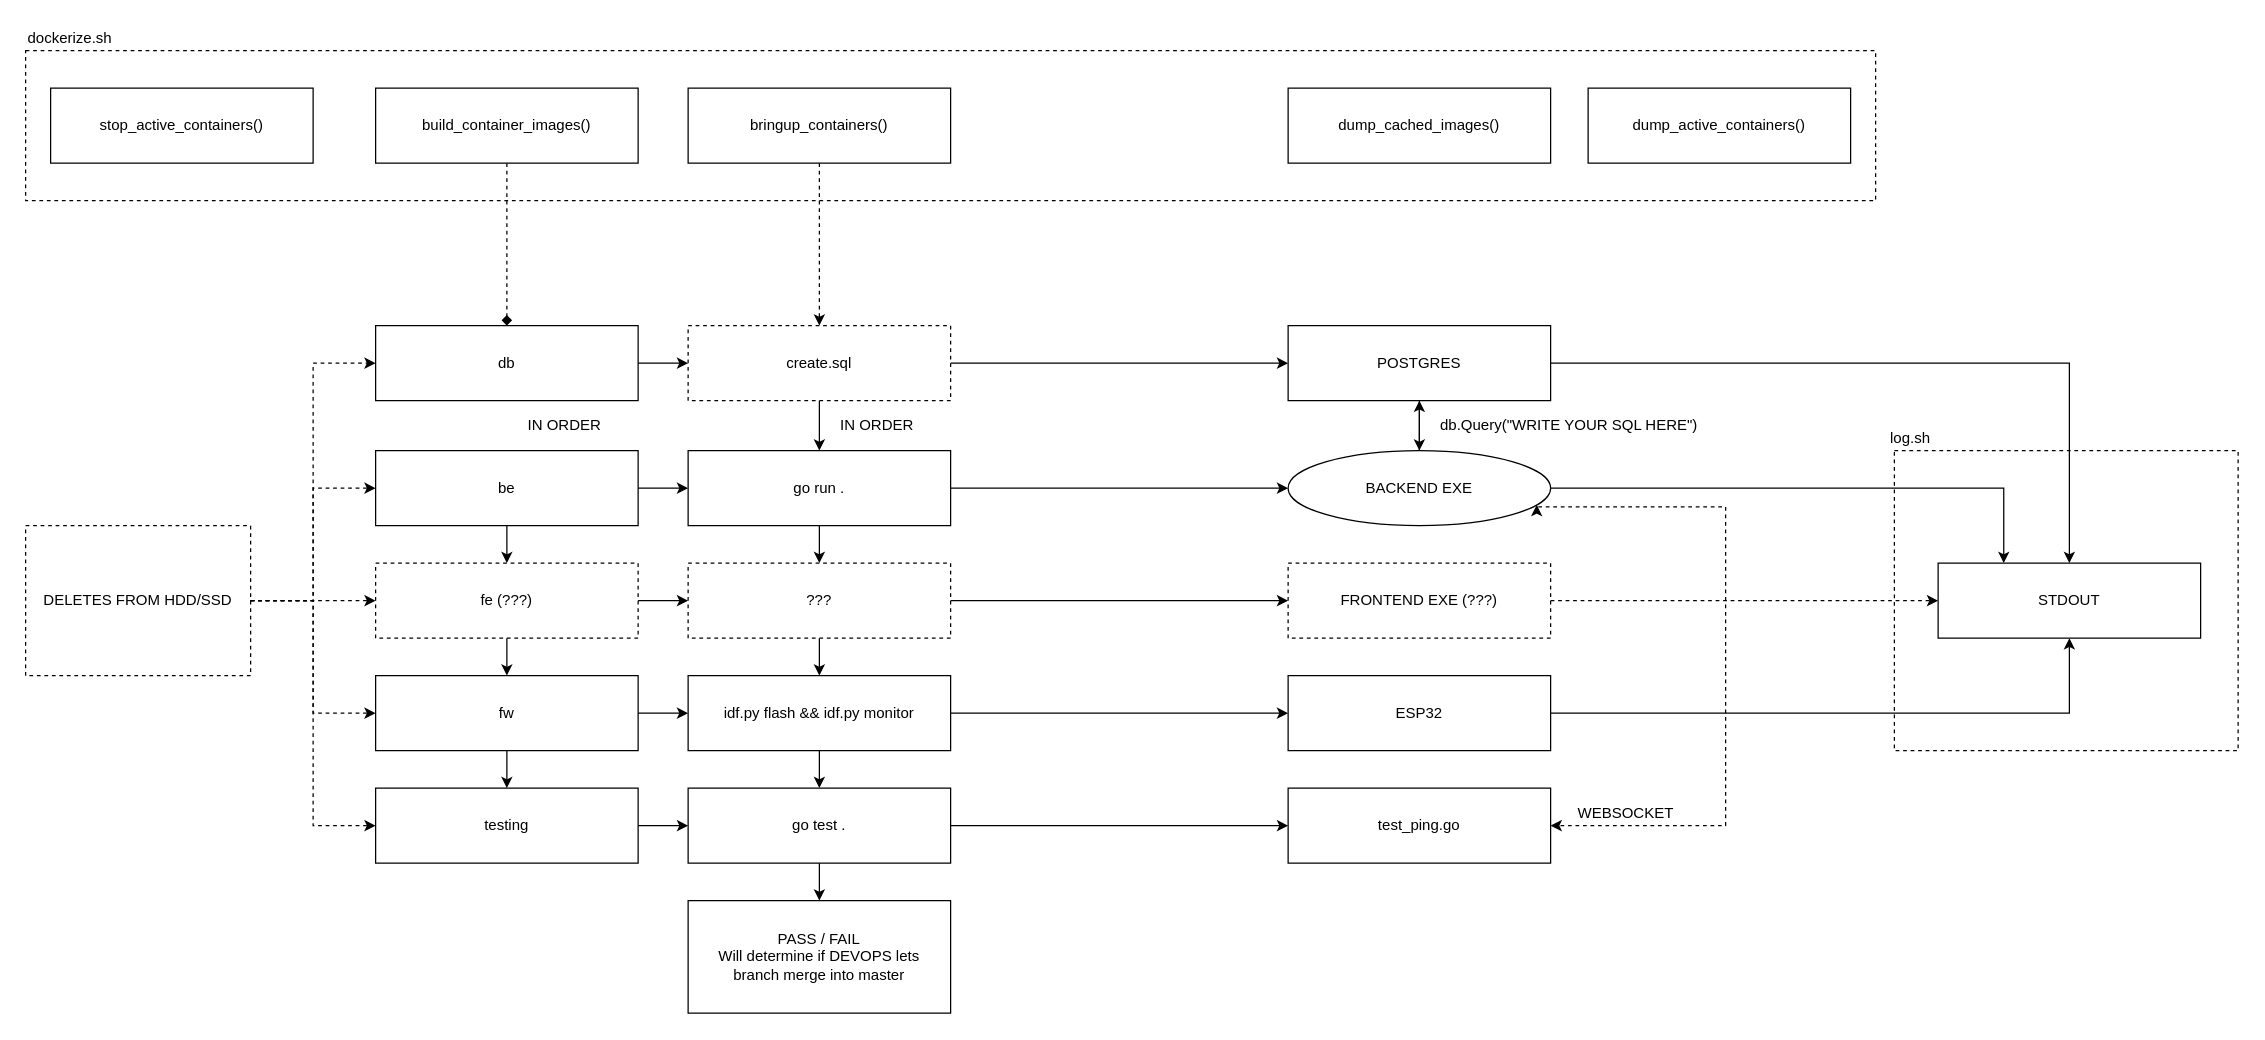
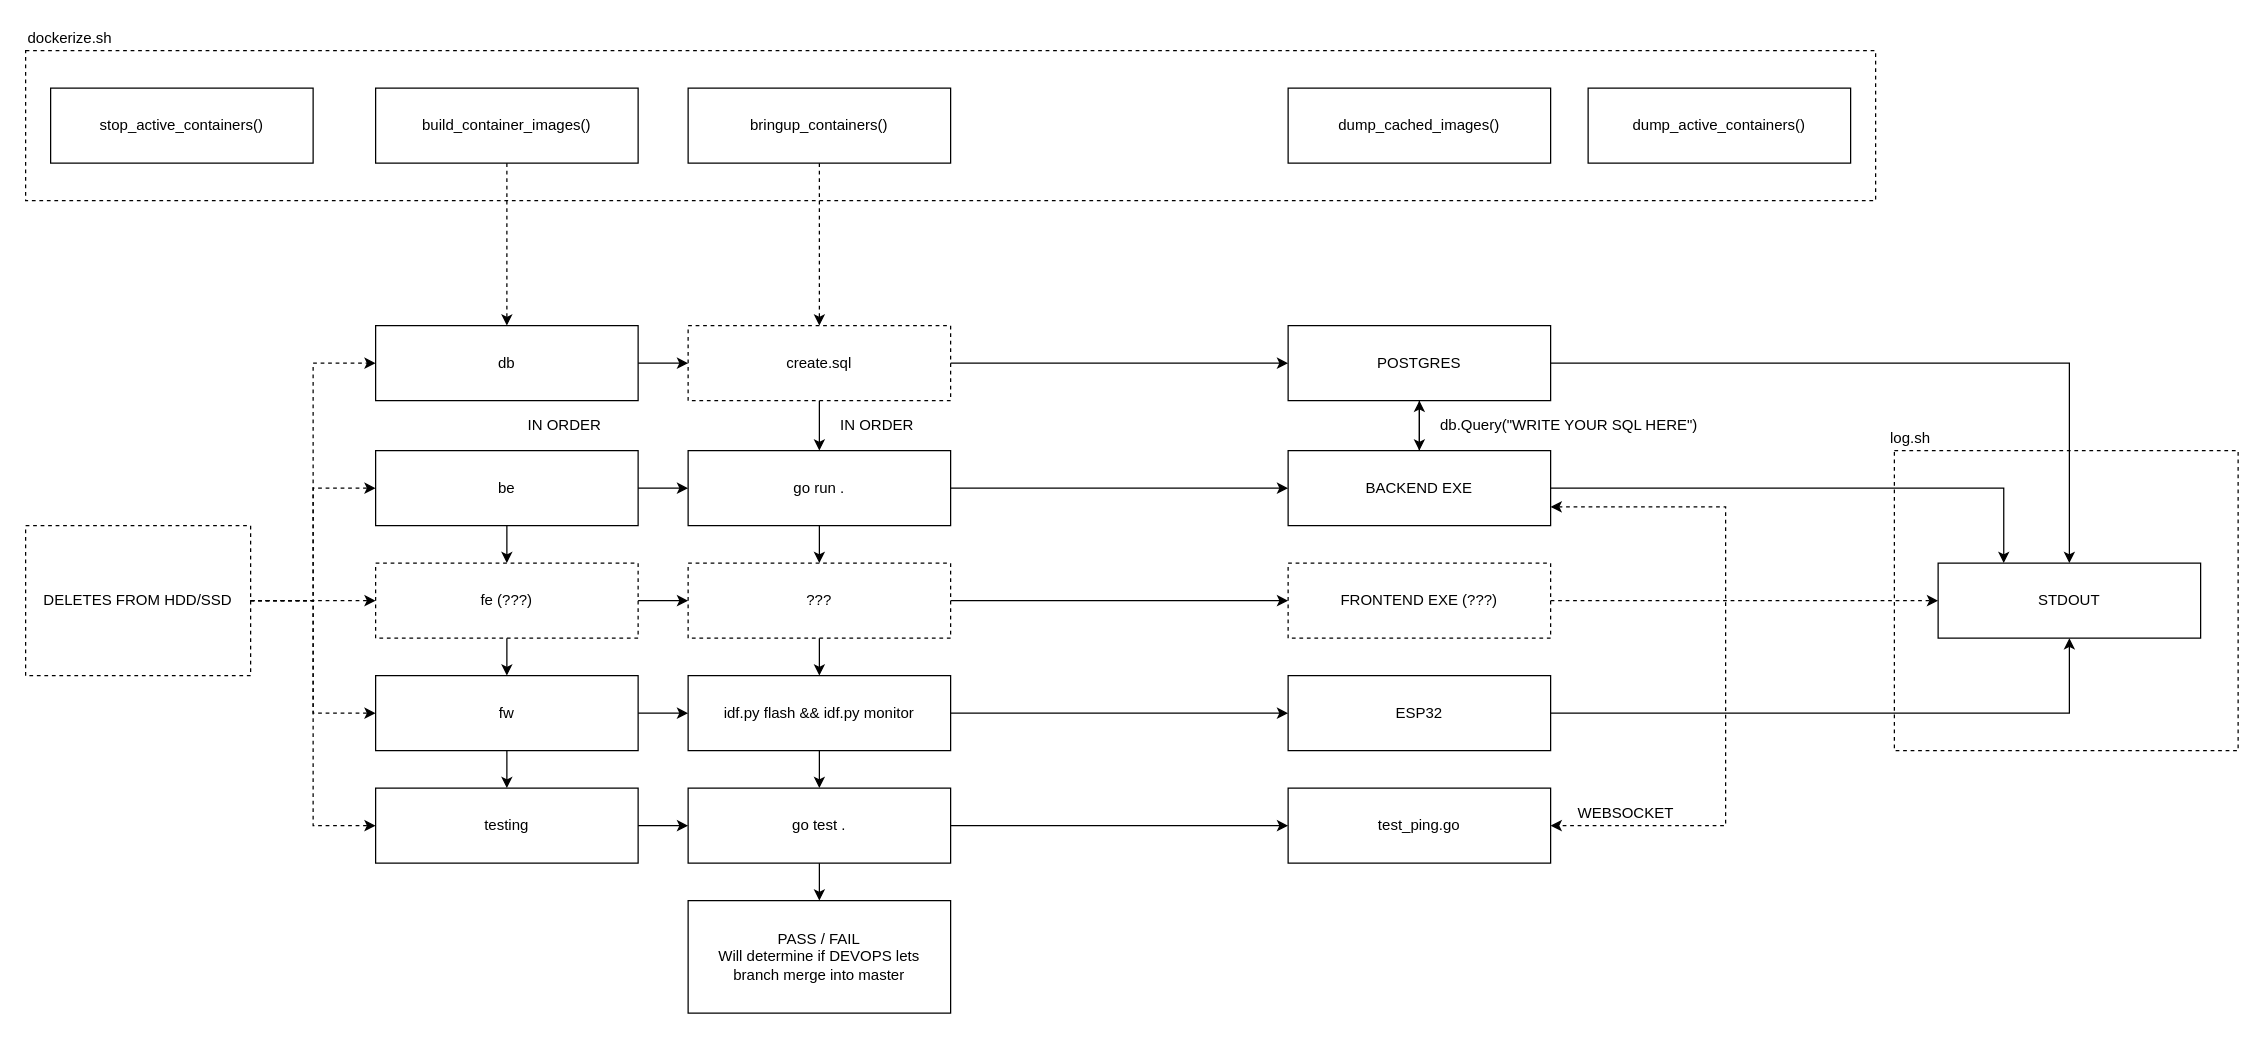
  <mxCell id="0" />
  <mxCell id="1" parent="0" />
  <mxCell id="2" value="" style="rounded=0;whiteSpace=wrap;html=1;fillColor=none;gradientColor=none;align=left;dashed=1;" vertex="1" parent="1"><mxGeometry x="1515" y="360" width="275" height="240" as="geometry" /></mxCell>
  <mxCell id="3" value="stop_active_containers()" style="rounded=0;whiteSpace=wrap;html=1;fillColor=none;gradientColor=none;" vertex="1" parent="1"><mxGeometry x="40" y="70" width="210" height="60" as="geometry" /></mxCell>
- <mxCell id="4" style="edgeStyle=orthogonalEdgeStyle;rounded=0;orthogonalLoop=1;jettySize=auto;html=1;exitX=0.5;exitY=1;exitDx=0;exitDy=0;dashed=1;endArrow=diamond;" edge="1" parent="1" source="5" target="14"><mxGeometry relative="1" as="geometry" /></mxCell>
+ <mxCell id="4" style="edgeStyle=orthogonalEdgeStyle;rounded=0;orthogonalLoop=1;jettySize=auto;html=1;exitX=0.5;exitY=1;exitDx=0;exitDy=0;dashed=1;" edge="1" parent="1" source="5" target="14"><mxGeometry relative="1" as="geometry" /></mxCell>
  <mxCell id="5" value="build_container_images()" style="rounded=0;whiteSpace=wrap;html=1;fillColor=none;gradientColor=none;" vertex="1" parent="1"><mxGeometry x="300" y="70" width="210" height="60" as="geometry" /></mxCell>
  <mxCell id="6" style="edgeStyle=orthogonalEdgeStyle;rounded=0;orthogonalLoop=1;jettySize=auto;html=1;exitX=0.5;exitY=1;exitDx=0;exitDy=0;entryX=0.5;entryY=0;entryDx=0;entryDy=0;dashed=1;" edge="1" parent="1" source="7" target="12"><mxGeometry relative="1" as="geometry" /></mxCell>
  <mxCell id="7" value="bringup_containers()" style="rounded=0;whiteSpace=wrap;html=1;fillColor=none;gradientColor=none;" vertex="1" parent="1"><mxGeometry x="550" y="70" width="210" height="60" as="geometry" /></mxCell>
  <mxCell id="8" value="dump_cached_images()" style="rounded=0;whiteSpace=wrap;html=1;fillColor=none;gradientColor=none;" vertex="1" parent="1"><mxGeometry x="1030" y="70" width="210" height="60" as="geometry" /></mxCell>
  <mxCell id="9" value="dump_active_containers()" style="rounded=0;whiteSpace=wrap;html=1;fillColor=none;gradientColor=none;" vertex="1" parent="1"><mxGeometry x="1270" y="70" width="210" height="60" as="geometry" /></mxCell>
  <mxCell id="10" style="edgeStyle=orthogonalEdgeStyle;rounded=0;orthogonalLoop=1;jettySize=auto;html=1;exitX=1;exitY=0.5;exitDx=0;exitDy=0;" edge="1" parent="1" source="12" target="34"><mxGeometry relative="1" as="geometry"><Array as="points"><mxPoint x="980" y="290" /><mxPoint x="980" y="290" /></Array></mxGeometry></mxCell>
  <mxCell id="11" style="edgeStyle=orthogonalEdgeStyle;rounded=0;orthogonalLoop=1;jettySize=auto;html=1;exitX=0.5;exitY=1;exitDx=0;exitDy=0;entryX=0.5;entryY=0;entryDx=0;entryDy=0;" edge="1" parent="1" source="12" target="25"><mxGeometry relative="1" as="geometry" /></mxCell>
  <mxCell id="12" value="create.sql" style="rounded=0;whiteSpace=wrap;html=1;fillColor=none;gradientColor=none;dashed=1;" vertex="1" parent="1"><mxGeometry x="550" y="260" width="210" height="60" as="geometry" /></mxCell>
  <mxCell id="13" style="edgeStyle=orthogonalEdgeStyle;rounded=0;orthogonalLoop=1;jettySize=auto;html=1;exitX=1;exitY=0.5;exitDx=0;exitDy=0;" edge="1" parent="1" source="14" target="12"><mxGeometry relative="1" as="geometry" /></mxCell>
  <mxCell id="14" value="db" style="rounded=0;whiteSpace=wrap;html=1;fillColor=none;gradientColor=none;" vertex="1" parent="1"><mxGeometry x="300" y="260" width="210" height="60" as="geometry" /></mxCell>
  <mxCell id="15" style="edgeStyle=orthogonalEdgeStyle;rounded=0;orthogonalLoop=1;jettySize=auto;html=1;exitX=1;exitY=0.5;exitDx=0;exitDy=0;" edge="1" parent="1" source="17" target="25"><mxGeometry relative="1" as="geometry" /></mxCell>
  <mxCell id="16" style="edgeStyle=orthogonalEdgeStyle;rounded=0;orthogonalLoop=1;jettySize=auto;html=1;exitX=0.5;exitY=1;exitDx=0;exitDy=0;" edge="1" parent="1" source="17" target="49"><mxGeometry relative="1" as="geometry" /></mxCell>
  <mxCell id="17" value="be" style="rounded=0;whiteSpace=wrap;html=1;fillColor=none;gradientColor=none;" vertex="1" parent="1"><mxGeometry x="300" y="360" width="210" height="60" as="geometry" /></mxCell>
  <mxCell id="18" style="edgeStyle=orthogonalEdgeStyle;rounded=0;orthogonalLoop=1;jettySize=auto;html=1;exitX=1;exitY=0.5;exitDx=0;exitDy=0;" edge="1" parent="1" source="20" target="28"><mxGeometry relative="1" as="geometry" /></mxCell>
  <mxCell id="19" style="edgeStyle=orthogonalEdgeStyle;rounded=0;orthogonalLoop=1;jettySize=auto;html=1;exitX=0.5;exitY=1;exitDx=0;exitDy=0;entryX=0.5;entryY=0;entryDx=0;entryDy=0;" edge="1" parent="1" source="20" target="22"><mxGeometry relative="1" as="geometry" /></mxCell>
  <mxCell id="20" value="fw" style="rounded=0;whiteSpace=wrap;html=1;fillColor=none;gradientColor=none;" vertex="1" parent="1"><mxGeometry x="300" y="540" width="210" height="60" as="geometry" /></mxCell>
  <mxCell id="21" style="edgeStyle=orthogonalEdgeStyle;rounded=0;orthogonalLoop=1;jettySize=auto;html=1;exitX=1;exitY=0.5;exitDx=0;exitDy=0;" edge="1" parent="1" source="22" target="31"><mxGeometry relative="1" as="geometry" /></mxCell>
  <mxCell id="22" value="testing" style="rounded=0;whiteSpace=wrap;html=1;fillColor=none;gradientColor=none;" vertex="1" parent="1"><mxGeometry x="300" y="630" width="210" height="60" as="geometry" /></mxCell>
  <mxCell id="23" style="edgeStyle=orthogonalEdgeStyle;rounded=0;orthogonalLoop=1;jettySize=auto;html=1;exitX=1;exitY=0.5;exitDx=0;exitDy=0;entryX=0;entryY=0.5;entryDx=0;entryDy=0;" edge="1" parent="1" source="25" target="38"><mxGeometry relative="1" as="geometry"><Array as="points"><mxPoint x="980" y="390" /><mxPoint x="980" y="390" /></Array></mxGeometry></mxCell>
  <mxCell id="24" style="edgeStyle=orthogonalEdgeStyle;rounded=0;orthogonalLoop=1;jettySize=auto;html=1;exitX=0.5;exitY=1;exitDx=0;exitDy=0;" edge="1" parent="1" source="25" target="52"><mxGeometry relative="1" as="geometry" /></mxCell>
  <mxCell id="25" value="go run ." style="rounded=0;whiteSpace=wrap;html=1;fillColor=none;gradientColor=none;" vertex="1" parent="1"><mxGeometry x="550" y="360" width="210" height="60" as="geometry" /></mxCell>
  <mxCell id="26" style="edgeStyle=orthogonalEdgeStyle;rounded=0;orthogonalLoop=1;jettySize=auto;html=1;exitX=1;exitY=0.5;exitDx=0;exitDy=0;" edge="1" parent="1" source="28"><mxGeometry relative="1" as="geometry"><mxPoint x="1030" y="570" as="targetPoint" /></mxGeometry></mxCell>
  <mxCell id="27" style="edgeStyle=orthogonalEdgeStyle;rounded=0;orthogonalLoop=1;jettySize=auto;html=1;exitX=0.5;exitY=1;exitDx=0;exitDy=0;" edge="1" parent="1" source="28" target="31"><mxGeometry relative="1" as="geometry" /></mxCell>
  <mxCell id="28" value="idf.py flash &amp;amp;&amp;amp; idf.py monitor" style="rounded=0;whiteSpace=wrap;html=1;fillColor=none;gradientColor=none;" vertex="1" parent="1"><mxGeometry x="550" y="540" width="210" height="60" as="geometry" /></mxCell>
  <mxCell id="29" style="edgeStyle=orthogonalEdgeStyle;rounded=0;orthogonalLoop=1;jettySize=auto;html=1;exitX=0.5;exitY=1;exitDx=0;exitDy=0;" edge="1" parent="1" source="31" target="42"><mxGeometry relative="1" as="geometry" /></mxCell>
  <mxCell id="30" style="edgeStyle=orthogonalEdgeStyle;rounded=0;orthogonalLoop=1;jettySize=auto;html=1;exitX=1;exitY=0.5;exitDx=0;exitDy=0;" edge="1" parent="1" source="31" target="55"><mxGeometry relative="1" as="geometry" /></mxCell>
  <mxCell id="31" value="go test ." style="rounded=0;whiteSpace=wrap;html=1;fillColor=none;gradientColor=none;" vertex="1" parent="1"><mxGeometry x="550" y="630" width="210" height="60" as="geometry" /></mxCell>
  <mxCell id="32" style="edgeStyle=orthogonalEdgeStyle;rounded=0;orthogonalLoop=1;jettySize=auto;html=1;exitX=0.5;exitY=1;exitDx=0;exitDy=0;" edge="1" parent="1" source="34" target="38"><mxGeometry relative="1" as="geometry" /></mxCell>
  <mxCell id="33" style="edgeStyle=orthogonalEdgeStyle;rounded=0;orthogonalLoop=1;jettySize=auto;html=1;exitX=1;exitY=0.5;exitDx=0;exitDy=0;entryX=0.5;entryY=0;entryDx=0;entryDy=0;" edge="1" parent="1" source="34" target="57"><mxGeometry relative="1" as="geometry" /></mxCell>
  <mxCell id="34" value="POSTGRES" style="rounded=0;whiteSpace=wrap;html=1;fillColor=none;gradientColor=none;" vertex="1" parent="1"><mxGeometry x="1030" y="260" width="210" height="60" as="geometry" /></mxCell>
  <mxCell id="35" style="edgeStyle=orthogonalEdgeStyle;rounded=0;orthogonalLoop=1;jettySize=auto;html=1;exitX=0.5;exitY=0;exitDx=0;exitDy=0;" edge="1" parent="1" source="38" target="34"><mxGeometry relative="1" as="geometry" /></mxCell>
  <mxCell id="36" style="edgeStyle=orthogonalEdgeStyle;rounded=0;orthogonalLoop=1;jettySize=auto;html=1;exitX=1;exitY=0.5;exitDx=0;exitDy=0;entryX=0.25;entryY=0;entryDx=0;entryDy=0;" edge="1" parent="1" source="38" target="57"><mxGeometry relative="1" as="geometry" /></mxCell>
  <mxCell id="37" style="edgeStyle=orthogonalEdgeStyle;rounded=0;orthogonalLoop=1;jettySize=auto;html=1;exitX=1;exitY=0.75;exitDx=0;exitDy=0;entryX=1;entryY=0.5;entryDx=0;entryDy=0;dashed=1;startArrow=classic;startFill=1;" edge="1" parent="1" source="38" target="55"><mxGeometry relative="1" as="geometry"><Array as="points"><mxPoint x="1380" y="405" /><mxPoint x="1380" y="660" /></Array></mxGeometry></mxCell>
- <mxCell id="38" value="BACKEND EXE" style="ellipse;whiteSpace=wrap;html=1;fillColor=none;gradientColor=none;" vertex="1" parent="1"><mxGeometry x="1030" y="360" width="210" height="60" as="geometry" /></mxCell>
+ <mxCell id="38" value="BACKEND EXE" style="rounded=0;whiteSpace=wrap;html=1;fillColor=none;gradientColor=none;" vertex="1" parent="1"><mxGeometry x="1030" y="360" width="210" height="60" as="geometry" /></mxCell>
  <mxCell id="39" value="db.Query(&quot;WRITE YOUR SQL HERE&quot;)" style="text;html=1;align=left;verticalAlign=middle;resizable=0;points=[];autosize=1;labelPosition=center;verticalLabelPosition=middle;" vertex="1" parent="1"><mxGeometry x="1150" y="330" width="220" height="20" as="geometry" /></mxCell>
  <mxCell id="40" style="edgeStyle=orthogonalEdgeStyle;rounded=0;orthogonalLoop=1;jettySize=auto;html=1;exitX=1;exitY=0.5;exitDx=0;exitDy=0;entryX=0.5;entryY=1;entryDx=0;entryDy=0;" edge="1" parent="1" source="41" target="57"><mxGeometry relative="1" as="geometry" /></mxCell>
  <mxCell id="41" value="ESP32" style="rounded=0;whiteSpace=wrap;html=1;fillColor=none;gradientColor=none;" vertex="1" parent="1"><mxGeometry x="1030" y="540" width="210" height="60" as="geometry" /></mxCell>
  <mxCell id="42" value="PASS / FAIL&lt;br&gt;Will determine if DEVOPS lets&lt;br&gt;branch merge into master" style="rounded=0;whiteSpace=wrap;html=1;fillColor=none;gradientColor=none;" vertex="1" parent="1"><mxGeometry x="550" y="720" width="210" height="90" as="geometry" /></mxCell>
  <mxCell id="43" value="" style="rounded=0;whiteSpace=wrap;html=1;fillColor=none;gradientColor=none;align=left;dashed=1;" vertex="1" parent="1"><mxGeometry x="20" y="40" width="1480" height="120" as="geometry" /></mxCell>
  <mxCell id="44" value="dockerize.sh" style="text;html=1;align=left;verticalAlign=middle;resizable=0;points=[];autosize=1;" vertex="1" parent="1"><mxGeometry x="20" y="20" width="80" height="20" as="geometry" /></mxCell>
  <mxCell id="45" style="edgeStyle=orthogonalEdgeStyle;rounded=0;orthogonalLoop=1;jettySize=auto;html=1;exitX=1;exitY=0.5;exitDx=0;exitDy=0;dashed=1;" edge="1" parent="1" source="46" target="57"><mxGeometry relative="1" as="geometry" /></mxCell>
  <mxCell id="46" value="FRONTEND EXE (???)" style="rounded=0;whiteSpace=wrap;html=1;fillColor=none;gradientColor=none;dashed=1;" vertex="1" parent="1"><mxGeometry x="1030" y="450" width="210" height="60" as="geometry" /></mxCell>
  <mxCell id="47" style="edgeStyle=orthogonalEdgeStyle;rounded=0;orthogonalLoop=1;jettySize=auto;html=1;exitX=1;exitY=0.5;exitDx=0;exitDy=0;" edge="1" parent="1" source="49" target="52"><mxGeometry relative="1" as="geometry" /></mxCell>
  <mxCell id="48" style="edgeStyle=orthogonalEdgeStyle;rounded=0;orthogonalLoop=1;jettySize=auto;html=1;exitX=0.5;exitY=1;exitDx=0;exitDy=0;" edge="1" parent="1" source="49" target="20"><mxGeometry relative="1" as="geometry" /></mxCell>
  <mxCell id="49" value="fe (???)" style="rounded=0;whiteSpace=wrap;html=1;fillColor=none;gradientColor=none;dashed=1;" vertex="1" parent="1"><mxGeometry x="300" y="450" width="210" height="60" as="geometry" /></mxCell>
  <mxCell id="50" style="edgeStyle=orthogonalEdgeStyle;rounded=0;orthogonalLoop=1;jettySize=auto;html=1;exitX=1;exitY=0.5;exitDx=0;exitDy=0;entryX=0;entryY=0.5;entryDx=0;entryDy=0;" edge="1" parent="1" source="52" target="46"><mxGeometry relative="1" as="geometry" /></mxCell>
  <mxCell id="51" style="edgeStyle=orthogonalEdgeStyle;rounded=0;orthogonalLoop=1;jettySize=auto;html=1;exitX=0.5;exitY=1;exitDx=0;exitDy=0;" edge="1" parent="1" source="52" target="28"><mxGeometry relative="1" as="geometry" /></mxCell>
  <mxCell id="52" value="???" style="rounded=0;whiteSpace=wrap;html=1;fillColor=none;gradientColor=none;dashed=1;" vertex="1" parent="1"><mxGeometry x="550" y="450" width="210" height="60" as="geometry" /></mxCell>
  <mxCell id="53" value="IN ORDER" style="text;html=1;align=left;verticalAlign=middle;resizable=0;points=[];autosize=1;labelPosition=center;verticalLabelPosition=middle;" vertex="1" parent="1"><mxGeometry x="670" y="330" width="70" height="20" as="geometry" /></mxCell>
  <mxCell id="54" value="IN ORDER" style="text;html=1;align=left;verticalAlign=middle;resizable=0;points=[];autosize=1;labelPosition=center;verticalLabelPosition=middle;" vertex="1" parent="1"><mxGeometry x="420" y="330" width="70" height="20" as="geometry" /></mxCell>
  <mxCell id="55" value="test_ping.go" style="rounded=0;whiteSpace=wrap;html=1;fillColor=none;gradientColor=none;" vertex="1" parent="1"><mxGeometry x="1030" y="630" width="210" height="60" as="geometry" /></mxCell>
  <mxCell id="56" value="WEBSOCKET" style="text;html=1;align=left;verticalAlign=middle;resizable=0;points=[];autosize=1;labelPosition=center;verticalLabelPosition=middle;" vertex="1" parent="1"><mxGeometry x="1260" y="640" width="90" height="20" as="geometry" /></mxCell>
  <mxCell id="57" value="STDOUT" style="rounded=0;whiteSpace=wrap;html=1;fillColor=none;gradientColor=none;" vertex="1" parent="1"><mxGeometry x="1550" y="450" width="210" height="60" as="geometry" /></mxCell>
  <mxCell id="58" value="log.sh" style="text;html=1;align=left;verticalAlign=middle;resizable=0;points=[];autosize=1;" vertex="1" parent="1"><mxGeometry x="1510" y="340" width="50" height="20" as="geometry" /></mxCell>
  <mxCell id="59" style="edgeStyle=orthogonalEdgeStyle;rounded=0;orthogonalLoop=1;jettySize=auto;html=1;exitX=1;exitY=0.5;exitDx=0;exitDy=0;entryX=0;entryY=0.5;entryDx=0;entryDy=0;dashed=1;" edge="1" parent="1" source="64" target="14"><mxGeometry relative="1" as="geometry" /></mxCell>
  <mxCell id="60" style="edgeStyle=orthogonalEdgeStyle;rounded=0;orthogonalLoop=1;jettySize=auto;html=1;exitX=1;exitY=0.5;exitDx=0;exitDy=0;entryX=0;entryY=0.5;entryDx=0;entryDy=0;dashed=1;" edge="1" parent="1" source="64" target="17"><mxGeometry relative="1" as="geometry" /></mxCell>
  <mxCell id="61" style="edgeStyle=orthogonalEdgeStyle;rounded=0;orthogonalLoop=1;jettySize=auto;html=1;exitX=1;exitY=0.5;exitDx=0;exitDy=0;dashed=1;" edge="1" parent="1" source="64" target="49"><mxGeometry relative="1" as="geometry" /></mxCell>
  <mxCell id="62" style="edgeStyle=orthogonalEdgeStyle;rounded=0;orthogonalLoop=1;jettySize=auto;html=1;exitX=1;exitY=0.5;exitDx=0;exitDy=0;entryX=0;entryY=0.5;entryDx=0;entryDy=0;dashed=1;" edge="1" parent="1" source="64" target="20"><mxGeometry relative="1" as="geometry" /></mxCell>
  <mxCell id="63" style="edgeStyle=orthogonalEdgeStyle;rounded=0;orthogonalLoop=1;jettySize=auto;html=1;exitX=1;exitY=0.5;exitDx=0;exitDy=0;entryX=0;entryY=0.5;entryDx=0;entryDy=0;dashed=1;" edge="1" parent="1" source="64" target="22"><mxGeometry relative="1" as="geometry" /></mxCell>
  <mxCell id="64" value="DELETES FROM HDD/SSD" style="rounded=0;whiteSpace=wrap;html=1;fillColor=none;gradientColor=none;align=center;dashed=1;" vertex="1" parent="1"><mxGeometry x="20" y="420" width="180" height="120" as="geometry" /></mxCell>
